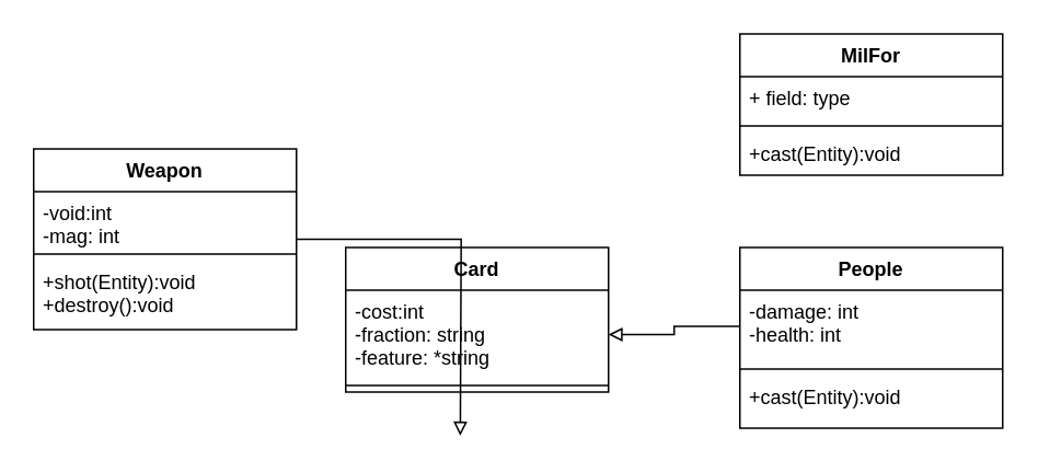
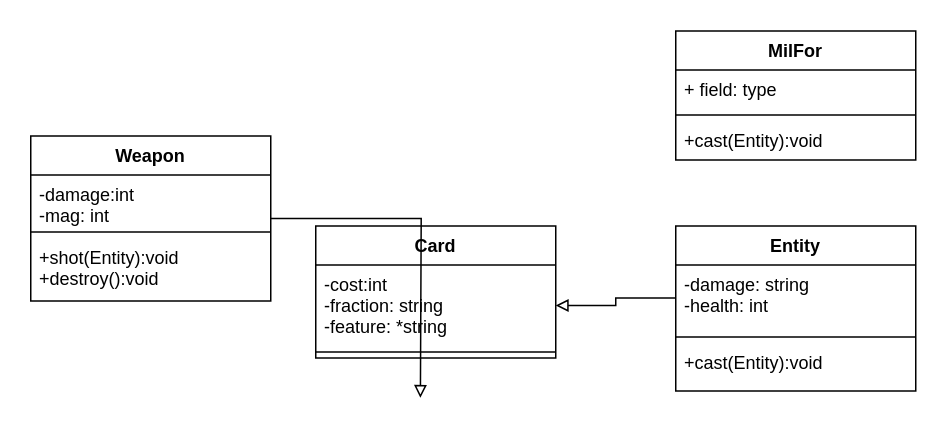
  <mxCell id="0" />
  <mxCell id="1" parent="0" />
  <mxCell id="2" value="Card" style="swimlane;fontStyle=1;align=center;verticalAlign=top;childLayout=stackLayout;horizontal=1;startSize=26;horizontalStack=0;resizeParent=1;resizeParentMax=0;resizeLast=0;collapsible=1;marginBottom=0;" vertex="1" parent="1"><mxGeometry x="210" y="150" width="160" height="88" as="geometry" /></mxCell>
  <mxCell id="3" value="-cost:int&#10;-fraction: string&#10;-feature: *string" style="text;strokeColor=none;fillColor=none;align=left;verticalAlign=top;spacingLeft=4;spacingRight=4;overflow=hidden;rotatable=0;points=[[0,0.5],[1,0.5]];portConstraint=eastwest;" vertex="1" parent="2"><mxGeometry y="26" width="160" height="54" as="geometry" /></mxCell>
  <mxCell id="4" value="" style="line;strokeWidth=1;fillColor=none;align=left;verticalAlign=middle;spacingTop=-1;spacingLeft=3;spacingRight=3;rotatable=0;labelPosition=right;points=[];portConstraint=eastwest;" vertex="1" parent="2"><mxGeometry y="80" width="160" height="8" as="geometry" /></mxCell>
- <mxCell id="5" value="People" style="swimlane;fontStyle=1;align=center;verticalAlign=top;childLayout=stackLayout;horizontal=1;startSize=26;horizontalStack=0;resizeParent=1;resizeParentMax=0;resizeLast=0;collapsible=1;marginBottom=0;" vertex="1" parent="1"><mxGeometry x="450" y="150" width="160" height="110" as="geometry" /></mxCell>
- <mxCell id="6" value="-damage: int&#10;-health: int&#10;" style="text;strokeColor=none;fillColor=none;align=left;verticalAlign=top;spacingLeft=4;spacingRight=4;overflow=hidden;rotatable=0;points=[[0,0.5],[1,0.5]];portConstraint=eastwest;" vertex="1" parent="5"><mxGeometry y="26" width="160" height="44" as="geometry" /></mxCell>
+ <mxCell id="5" value="Entity" style="swimlane;fontStyle=1;align=center;verticalAlign=top;childLayout=stackLayout;horizontal=1;startSize=26;horizontalStack=0;resizeParent=1;resizeParentMax=0;resizeLast=0;collapsible=1;marginBottom=0;" vertex="1" parent="1"><mxGeometry x="450" y="150" width="160" height="110" as="geometry" /></mxCell>
+ <mxCell id="6" value="-damage: string&#10;-health: int&#10;" style="text;strokeColor=none;fillColor=none;align=left;verticalAlign=top;spacingLeft=4;spacingRight=4;overflow=hidden;rotatable=0;points=[[0,0.5],[1,0.5]];portConstraint=eastwest;" vertex="1" parent="5"><mxGeometry y="26" width="160" height="44" as="geometry" /></mxCell>
  <mxCell id="7" value="" style="line;strokeWidth=1;fillColor=none;align=left;verticalAlign=middle;spacingTop=-1;spacingLeft=3;spacingRight=3;rotatable=0;labelPosition=right;points=[];portConstraint=eastwest;" vertex="1" parent="5"><mxGeometry y="70" width="160" height="8" as="geometry" /></mxCell>
  <mxCell id="8" value="+cast(Entity):void" style="text;strokeColor=none;fillColor=none;align=left;verticalAlign=top;spacingLeft=4;spacingRight=4;overflow=hidden;rotatable=0;points=[[0,0.5],[1,0.5]];portConstraint=eastwest;" vertex="1" parent="5"><mxGeometry y="78" width="160" height="32" as="geometry" /></mxCell>
  <mxCell id="9" style="edgeStyle=orthogonalEdgeStyle;rounded=0;orthogonalLoop=1;jettySize=auto;html=1;endArrow=block;endFill=0;" edge="1" parent="1" source="6" target="3"><mxGeometry relative="1" as="geometry" /></mxCell>
  <mxCell id="10" value="MilFor" style="swimlane;fontStyle=1;align=center;verticalAlign=top;childLayout=stackLayout;horizontal=1;startSize=26;horizontalStack=0;resizeParent=1;resizeParentMax=0;resizeLast=0;collapsible=1;marginBottom=0;" vertex="1" parent="1"><mxGeometry x="450" y="20" width="160" height="86" as="geometry" /></mxCell>
  <mxCell id="11" value="+ field: type" style="text;strokeColor=none;fillColor=none;align=left;verticalAlign=top;spacingLeft=4;spacingRight=4;overflow=hidden;rotatable=0;points=[[0,0.5],[1,0.5]];portConstraint=eastwest;" vertex="1" parent="10"><mxGeometry y="26" width="160" height="26" as="geometry" /></mxCell>
  <mxCell id="12" value="" style="line;strokeWidth=1;fillColor=none;align=left;verticalAlign=middle;spacingTop=-1;spacingLeft=3;spacingRight=3;rotatable=0;labelPosition=right;points=[];portConstraint=eastwest;" vertex="1" parent="10"><mxGeometry y="52" width="160" height="8" as="geometry" /></mxCell>
  <mxCell id="13" value="+cast(Entity):void" style="text;strokeColor=none;fillColor=none;align=left;verticalAlign=top;spacingLeft=4;spacingRight=4;overflow=hidden;rotatable=0;points=[[0,0.5],[1,0.5]];portConstraint=eastwest;" vertex="1" parent="10"><mxGeometry y="60" width="160" height="26" as="geometry" /></mxCell>
  <mxCell id="14" style="edgeStyle=orthogonalEdgeStyle;rounded=0;orthogonalLoop=1;jettySize=auto;html=1;entryX=0.436;entryY=1.021;entryDx=0;entryDy=0;entryPerimeter=0;endArrow=block;endFill=0;" edge="1" parent="1" source="15"><mxGeometry relative="1" as="geometry"><mxPoint x="279.76" y="264.546" as="targetPoint" /></mxGeometry></mxCell>
  <mxCell id="15" value="Weapon" style="swimlane;fontStyle=1;align=center;verticalAlign=top;childLayout=stackLayout;horizontal=1;startSize=26;horizontalStack=0;resizeParent=1;resizeParentMax=0;resizeLast=0;collapsible=1;marginBottom=0;" vertex="1" parent="1"><mxGeometry x="20" y="90" width="160" height="110" as="geometry" /></mxCell>
- <mxCell id="16" value="-void:int&#10;-mag: int" style="text;strokeColor=none;fillColor=none;align=left;verticalAlign=top;spacingLeft=4;spacingRight=4;overflow=hidden;rotatable=0;points=[[0,0.5],[1,0.5]];portConstraint=eastwest;" vertex="1" parent="15"><mxGeometry y="26" width="160" height="34" as="geometry" /></mxCell>
+ <mxCell id="16" value="-damage:int&#10;-mag: int" style="text;strokeColor=none;fillColor=none;align=left;verticalAlign=top;spacingLeft=4;spacingRight=4;overflow=hidden;rotatable=0;points=[[0,0.5],[1,0.5]];portConstraint=eastwest;" vertex="1" parent="15"><mxGeometry y="26" width="160" height="34" as="geometry" /></mxCell>
  <mxCell id="17" value="" style="line;strokeWidth=1;fillColor=none;align=left;verticalAlign=middle;spacingTop=-1;spacingLeft=3;spacingRight=3;rotatable=0;labelPosition=right;points=[];portConstraint=eastwest;" vertex="1" parent="15"><mxGeometry y="60" width="160" height="8" as="geometry" /></mxCell>
  <mxCell id="18" value="+shot(Entity):void&#10;+destroy():void" style="text;strokeColor=none;fillColor=none;align=left;verticalAlign=top;spacingLeft=4;spacingRight=4;overflow=hidden;rotatable=0;points=[[0,0.5],[1,0.5]];portConstraint=eastwest;" vertex="1" parent="15"><mxGeometry y="68" width="160" height="42" as="geometry" /></mxCell>
